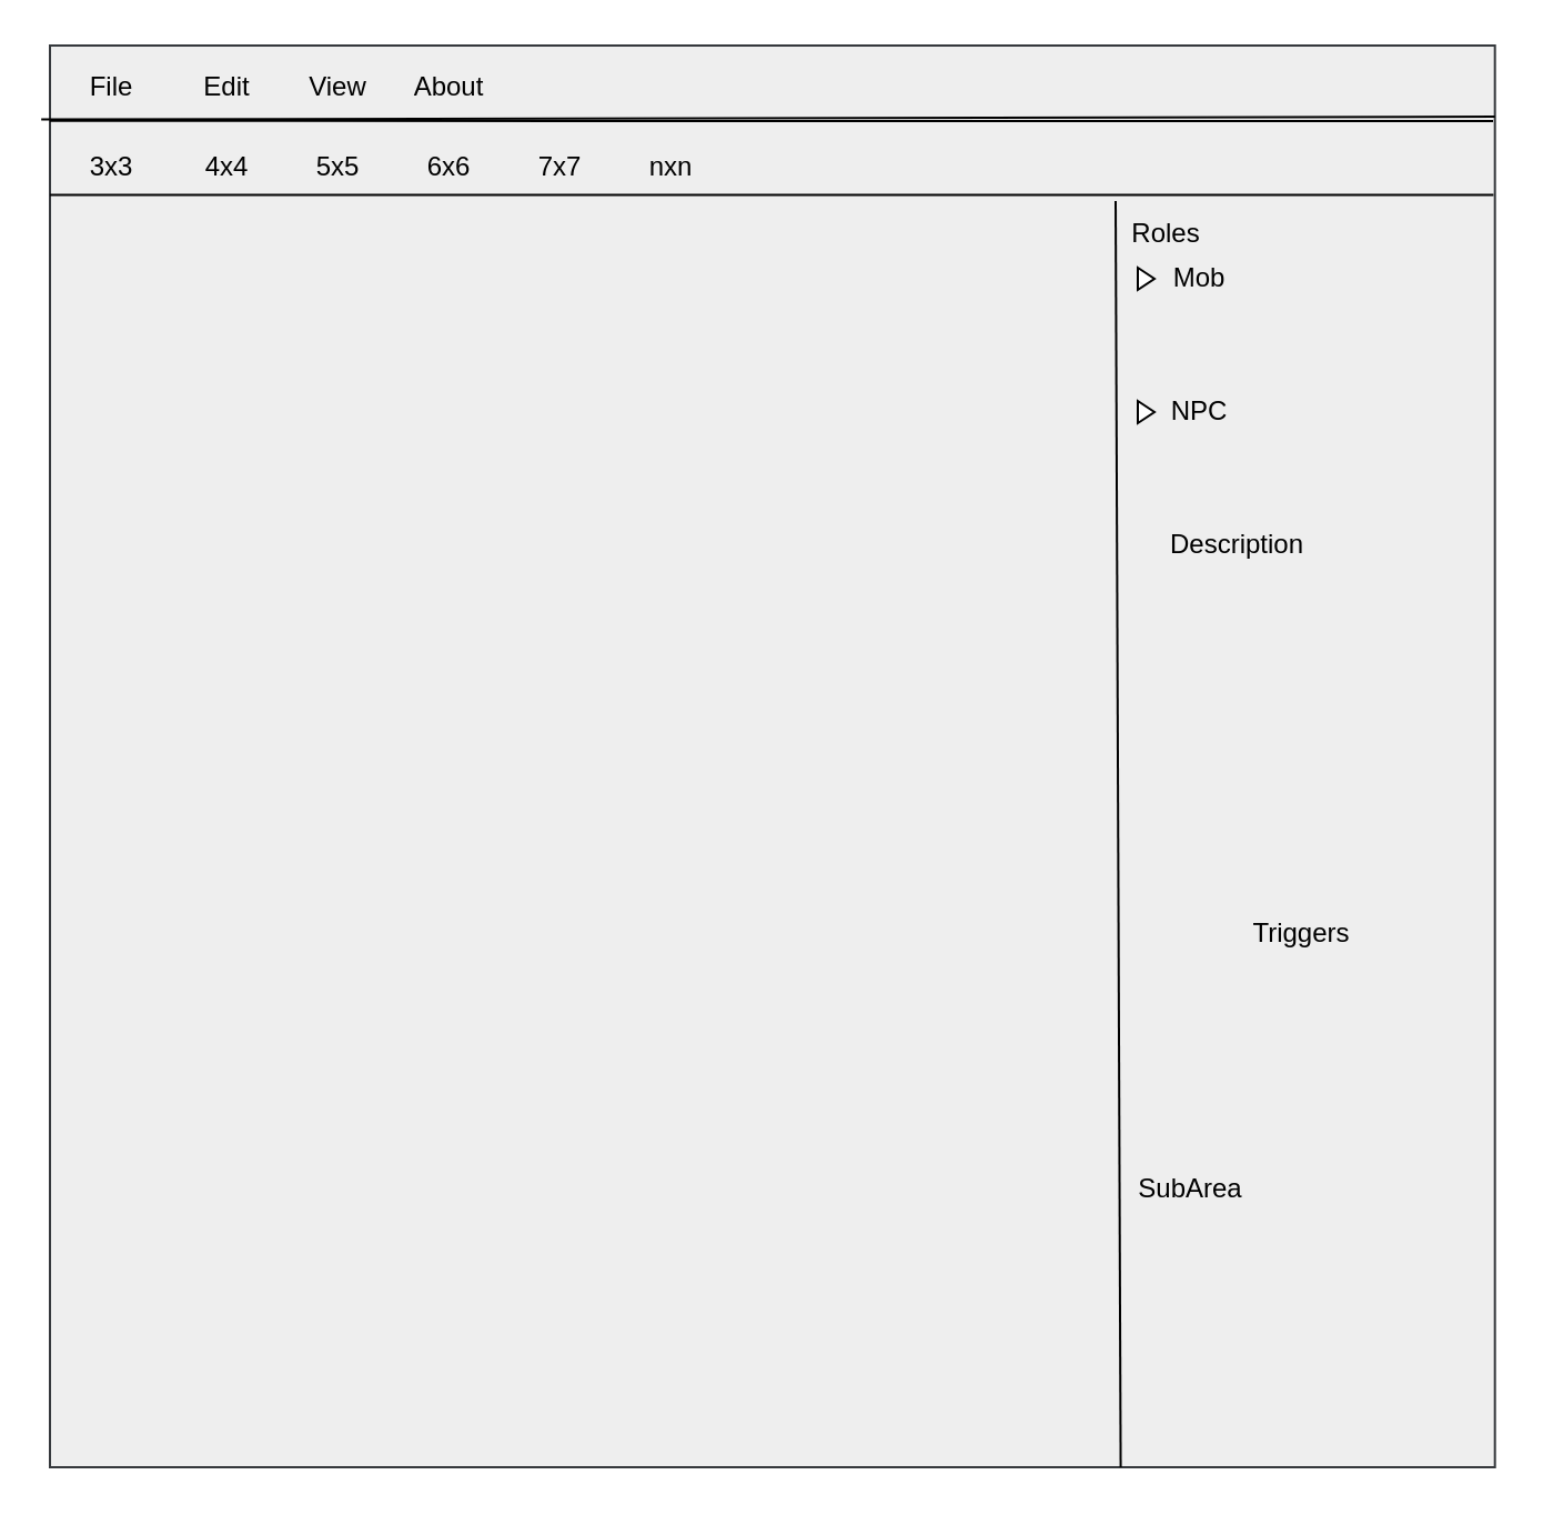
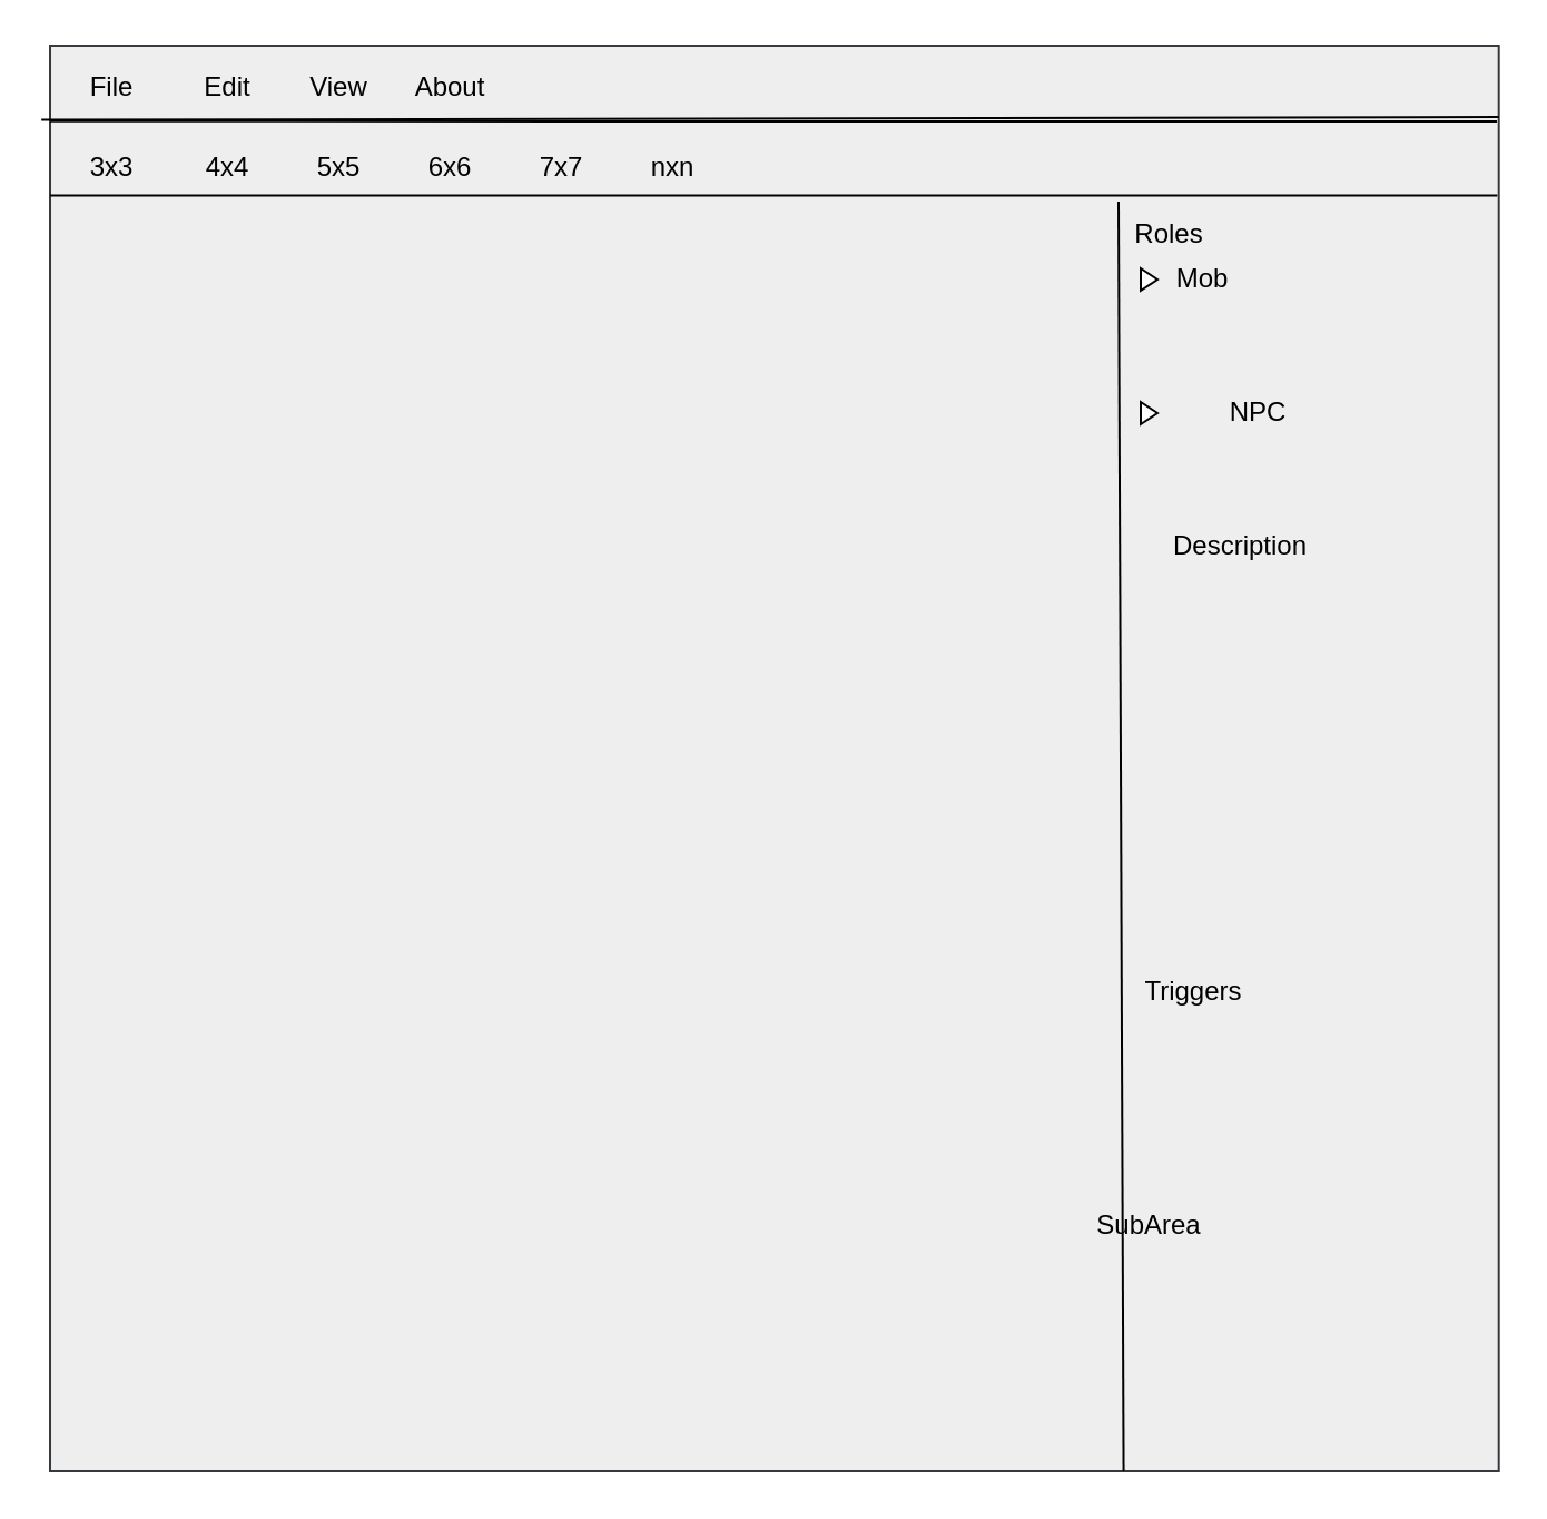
  <mxCell id="0" />
  <mxCell id="1" parent="0" />
  <mxCell id="2" value="" style="rounded=0;whiteSpace=wrap;html=1;fillColor=#eeeeee;strokeColor=#36393d;" vertex="1" parent="1"><mxGeometry x="22" y="20" width="650.85" height="640" as="geometry" /></mxCell>
  <mxCell id="3" value="" style="endArrow=none;html=1;exitX=-0.006;exitY=0.052;exitDx=0;exitDy=0;exitPerimeter=0;entryX=1;entryY=0.05;entryDx=0;entryDy=0;entryPerimeter=0;" edge="1" parent="1" source="2" target="2"><mxGeometry width="50" height="50" relative="1" as="geometry"><mxPoint x="352" y="360" as="sourcePoint" /><mxPoint x="402" y="310" as="targetPoint" /></mxGeometry></mxCell>
  <mxCell id="4" value="" style="endArrow=none;html=1;exitX=0;exitY=0.053;exitDx=0;exitDy=0;strokeColor=#000000;exitPerimeter=0;" edge="1" parent="1" source="2"><mxGeometry width="50" height="50" relative="1" as="geometry"><mxPoint x="712" y="220" as="sourcePoint" /><mxPoint x="672" y="54" as="targetPoint" /></mxGeometry></mxCell>
  <mxCell id="5" value="File" style="text;html=1;strokeColor=none;fillColor=none;align=center;verticalAlign=middle;whiteSpace=wrap;rounded=0;fontColor=#000000;" vertex="1" parent="1"><mxGeometry x="20" y="24" width="60" height="30" as="geometry" /></mxCell>
  <mxCell id="6" value="Edit" style="text;html=1;strokeColor=none;fillColor=none;align=center;verticalAlign=middle;whiteSpace=wrap;rounded=0;fontColor=#000000;" vertex="1" parent="1"><mxGeometry x="72" y="24" width="60" height="30" as="geometry" /></mxCell>
  <mxCell id="7" value="View" style="text;html=1;strokeColor=none;fillColor=none;align=center;verticalAlign=middle;whiteSpace=wrap;rounded=0;fontColor=#000000;" vertex="1" parent="1"><mxGeometry x="122" y="24" width="60" height="30" as="geometry" /></mxCell>
  <mxCell id="8" value="About" style="text;html=1;strokeColor=none;fillColor=none;align=center;verticalAlign=middle;whiteSpace=wrap;rounded=0;fontColor=#000000;" vertex="1" parent="1"><mxGeometry x="172" y="24" width="60" height="30" as="geometry" /></mxCell>
  <mxCell id="9" value="" style="endArrow=none;html=1;exitX=0;exitY=0.105;exitDx=0;exitDy=0;strokeColor=#000000;exitPerimeter=0;entryX=0.999;entryY=0.105;entryDx=0;entryDy=0;entryPerimeter=0;" edge="1" parent="1" source="2" target="2"><mxGeometry width="50" height="50" relative="1" as="geometry"><mxPoint x="32" y="63.92" as="sourcePoint" /><mxPoint x="682" y="64" as="targetPoint" /></mxGeometry></mxCell>
  <mxCell id="10" value="3x3" style="text;html=1;strokeColor=none;fillColor=none;align=center;verticalAlign=middle;whiteSpace=wrap;rounded=0;fontColor=#000000;" vertex="1" parent="1"><mxGeometry x="20" y="60" width="60" height="30" as="geometry" /></mxCell>
  <mxCell id="11" value="4x4" style="text;html=1;strokeColor=none;fillColor=none;align=center;verticalAlign=middle;whiteSpace=wrap;rounded=0;fontColor=#000000;" vertex="1" parent="1"><mxGeometry x="72" y="60" width="60" height="30" as="geometry" /></mxCell>
  <mxCell id="12" value="5x5" style="text;html=1;strokeColor=none;fillColor=none;align=center;verticalAlign=middle;whiteSpace=wrap;rounded=0;fontColor=#000000;" vertex="1" parent="1"><mxGeometry x="122" y="60" width="60" height="30" as="geometry" /></mxCell>
  <mxCell id="13" value="6x6" style="text;html=1;strokeColor=none;fillColor=none;align=center;verticalAlign=middle;whiteSpace=wrap;rounded=0;fontColor=#000000;" vertex="1" parent="1"><mxGeometry x="172" y="60" width="60" height="30" as="geometry" /></mxCell>
  <mxCell id="14" value="7x7" style="text;html=1;strokeColor=none;fillColor=none;align=center;verticalAlign=middle;whiteSpace=wrap;rounded=0;fontColor=#000000;" vertex="1" parent="1"><mxGeometry x="222" y="60" width="60" height="30" as="geometry" /></mxCell>
  <mxCell id="15" value="nxn" style="text;html=1;strokeColor=none;fillColor=none;align=center;verticalAlign=middle;whiteSpace=wrap;rounded=0;fontColor=#000000;" vertex="1" parent="1"><mxGeometry x="272" y="60" width="60" height="30" as="geometry" /></mxCell>
  <mxCell id="16" value="" style="endArrow=none;html=1;strokeColor=#000000;entryX=0.741;entryY=1;entryDx=0;entryDy=0;entryPerimeter=0;" edge="1" parent="1" target="2"><mxGeometry width="50" height="50" relative="1" as="geometry"><mxPoint x="502" y="90" as="sourcePoint" /><mxPoint x="147" y="671" as="targetPoint" /></mxGeometry></mxCell>
  <mxCell id="17" value="Roles" style="text;html=1;strokeColor=none;fillColor=none;align=center;verticalAlign=middle;whiteSpace=wrap;rounded=0;fontColor=#000000;" vertex="1" parent="1"><mxGeometry x="495" y="90" width="60" height="30" as="geometry" /></mxCell>
  <mxCell id="18" value="" style="triangle;whiteSpace=wrap;html=1;fontColor=#000000;" vertex="1" parent="1"><mxGeometry x="512" y="120" width="7.5" height="10" as="geometry" /></mxCell>
  <mxCell id="19" value="Mob" style="text;html=1;strokeColor=none;fillColor=none;align=center;verticalAlign=middle;whiteSpace=wrap;rounded=0;fontColor=#000000;" vertex="1" parent="1"><mxGeometry x="520" y="110" width="40" height="30" as="geometry" /></mxCell>
  <mxCell id="20" value="" style="triangle;whiteSpace=wrap;html=1;fontColor=#000000;" vertex="1" parent="1"><mxGeometry x="512" y="180" width="7.5" height="10" as="geometry" /></mxCell>
- <mxCell id="21" value="NPC" style="text;html=1;strokeColor=none;fillColor=none;align=center;verticalAlign=middle;whiteSpace=wrap;rounded=0;fontColor=#000000;" vertex="1" parent="1"><mxGeometry x="520" y="170" width="40" height="30" as="geometry" /></mxCell>
+ <mxCell id="21" value="NPC" style="text;html=1;strokeColor=none;fillColor=none;align=center;verticalAlign=middle;whiteSpace=wrap;rounded=0;fontColor=#000000;" vertex="1" parent="1"><mxGeometry x="545" y="170" width="40" height="30" as="geometry" /></mxCell>
  <mxCell id="22" value="Description" style="text;html=1;strokeColor=none;fillColor=none;align=center;verticalAlign=middle;whiteSpace=wrap;rounded=0;fontColor=#000000;" vertex="1" parent="1"><mxGeometry x="527" y="230" width="60" height="30" as="geometry" /></mxCell>
- <mxCell id="23" value="Triggers" style="text;html=1;strokeColor=none;fillColor=none;align=center;verticalAlign=middle;whiteSpace=wrap;rounded=0;fontColor=#000000;" vertex="1" parent="1"><mxGeometry x="556" y="405" width="60" height="30" as="geometry" /></mxCell>
- <mxCell id="24" value="SubArea" style="text;html=1;strokeColor=none;fillColor=none;align=center;verticalAlign=middle;whiteSpace=wrap;rounded=0;fontColor=#000000;" vertex="1" parent="1"><mxGeometry x="506" y="520" width="60" height="30" as="geometry" /></mxCell>
+ <mxCell id="23" value="Triggers" style="text;html=1;strokeColor=none;fillColor=none;align=center;verticalAlign=middle;whiteSpace=wrap;rounded=0;fontColor=#000000;" vertex="1" parent="1"><mxGeometry x="506" y="430" width="60" height="30" as="geometry" /></mxCell>
+ <mxCell id="24" value="SubArea" style="text;html=1;strokeColor=none;fillColor=none;align=center;verticalAlign=middle;whiteSpace=wrap;rounded=0;fontColor=#000000;" vertex="1" parent="1"><mxGeometry x="486" y="535" width="60" height="30" as="geometry" /></mxCell>
